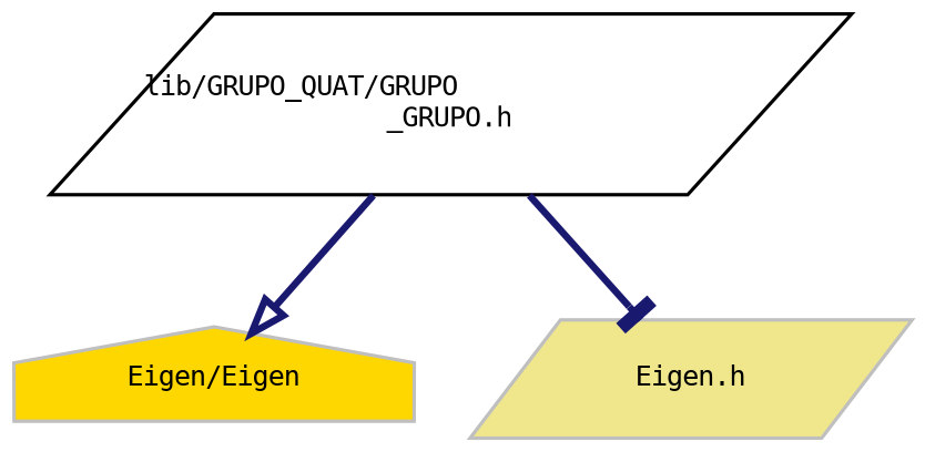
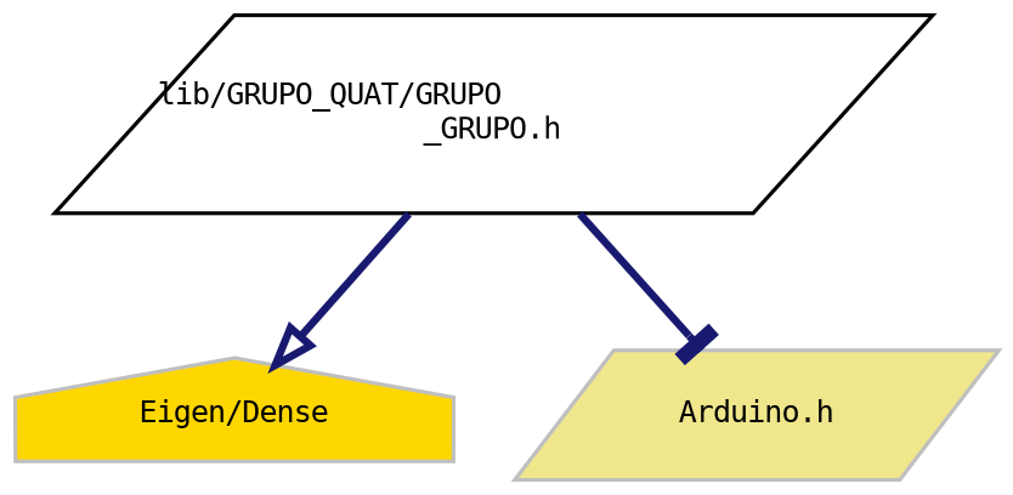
  digraph {
    node [color=grey75 fontname=DejaVuSansMono fontsize=8 shape=parallelogram style=filled]
    edge [color=midnightblue fontname=DejaVuSansMono fontsize=8 labelfontname=DejaVuSansMono labelfontsize=8 style=bold]
    n1 [color=black fillcolor=white fontcolor=black height=0.2 label="lib/GRUPO_QUAT/GRUPO\l_GRUPO.h" width=0.4]
-   n2 [fillcolor=gold height=0.2 label="Eigen/Eigen" shape=house width=0.4]
-   n3 [fillcolor=khaki height=0.2 label="Eigen.h" width=0.4]
+   n2 [fillcolor=gold height=0.2 label="Eigen/Dense" shape=house width=0.4]
+   n3 [fillcolor=khaki height=0.2 label="Arduino.h" width=0.4]
    n1 -> n2 [arrowhead=onormal]
    n1 -> n3 [arrowhead=tee]
  }
